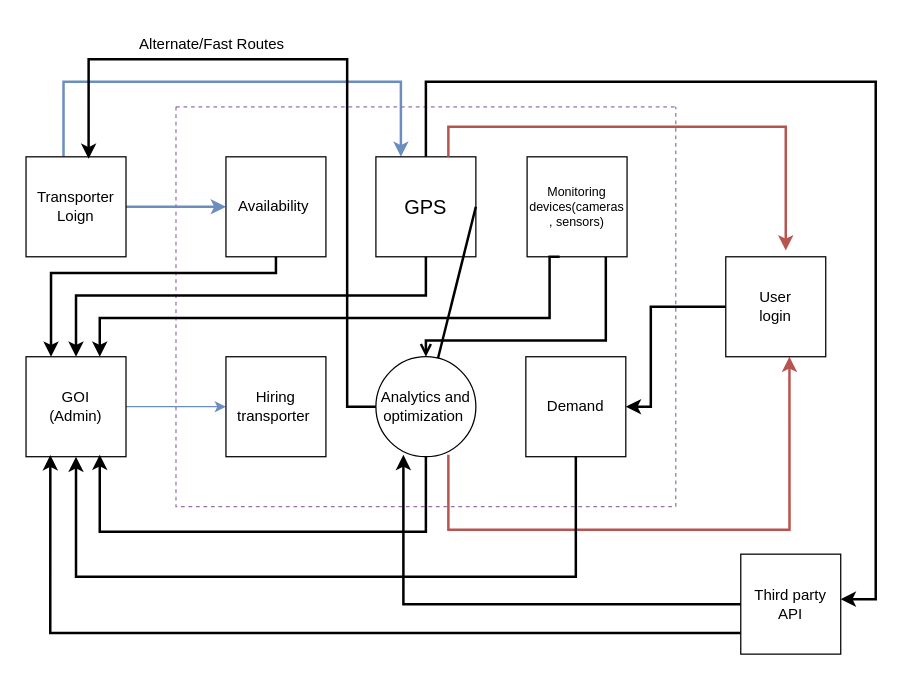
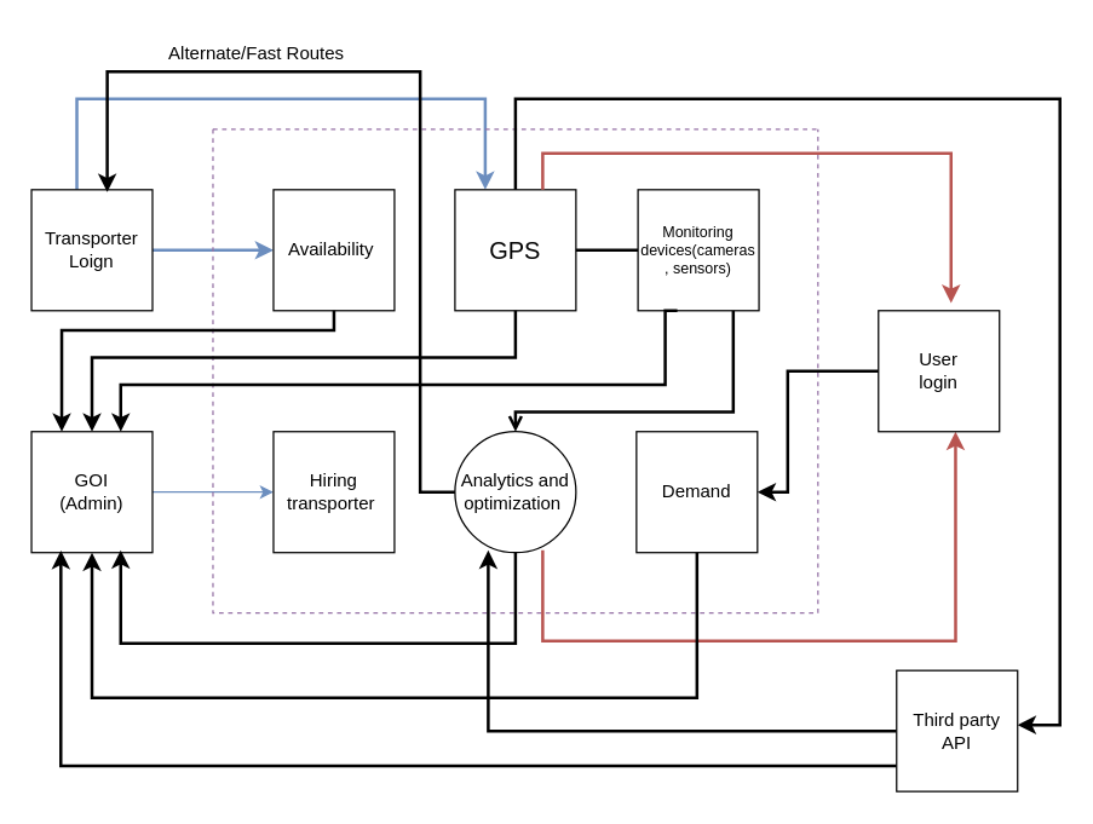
  <mxCell id="0" />
  <mxCell id="1" parent="0" />
  <mxCell id="2" style="edgeStyle=orthogonalEdgeStyle;rounded=0;orthogonalLoop=1;jettySize=auto;html=1;entryX=0;entryY=0.5;entryDx=0;entryDy=0;fillColor=#dae8fc;strokeColor=#6c8ebf;strokeWidth=2;" parent="1" source="4" target="8" edge="1"><mxGeometry relative="1" as="geometry" /></mxCell>
  <mxCell id="3" style="edgeStyle=orthogonalEdgeStyle;rounded=0;orthogonalLoop=1;jettySize=auto;html=1;entryX=0.25;entryY=0;entryDx=0;entryDy=0;fillColor=#dae8fc;strokeColor=#6c8ebf;strokeWidth=2;" parent="1" source="4" target="11" edge="1"><mxGeometry relative="1" as="geometry"><Array as="points"><mxPoint x="50" y="65" /><mxPoint x="320" y="65" /></Array></mxGeometry></mxCell>
  <mxCell id="4" value="Transporter&lt;br&gt;Loign" style="whiteSpace=wrap;html=1;aspect=fixed;" parent="1" vertex="1"><mxGeometry x="20" y="125" width="80" height="80" as="geometry" /></mxCell>
  <mxCell id="5" style="edgeStyle=orthogonalEdgeStyle;rounded=0;orthogonalLoop=1;jettySize=auto;html=1;entryX=0;entryY=0.5;entryDx=0;entryDy=0;fillColor=#dae8fc;strokeColor=#6c8ebf;" parent="1" source="6" target="9" edge="1"><mxGeometry relative="1" as="geometry" /></mxCell>
  <mxCell id="6" value="GOI&lt;br&gt;(Admin)" style="whiteSpace=wrap;html=1;aspect=fixed;" parent="1" vertex="1"><mxGeometry x="20" y="285" width="80" height="80" as="geometry" /></mxCell>
  <mxCell id="7" value="" style="swimlane;startSize=0;fillColor=#e1d5e7;strokeColor=#9673a6;strokeWidth=1;dashed=1;" parent="1" vertex="1"><mxGeometry x="140" y="85" width="400" height="320" as="geometry" /></mxCell>
  <mxCell id="8" value="Availability&amp;nbsp;" style="whiteSpace=wrap;html=1;aspect=fixed;" parent="7" vertex="1"><mxGeometry x="40" y="40" width="80" height="80" as="geometry" /></mxCell>
  <mxCell id="9" value="Hiring transporter&amp;nbsp;" style="whiteSpace=wrap;html=1;aspect=fixed;" parent="7" vertex="1"><mxGeometry x="40" y="200" width="80" height="80" as="geometry" /></mxCell>
  <mxCell id="10" value="Demand" style="whiteSpace=wrap;html=1;aspect=fixed;" parent="7" vertex="1"><mxGeometry x="280" y="200" width="80" height="80" as="geometry" /></mxCell>
  <mxCell id="11" value="GPS" style="whiteSpace=wrap;html=1;aspect=fixed;fontSize=16;" parent="7" vertex="1"><mxGeometry x="160" y="40" width="80" height="80" as="geometry" /></mxCell>
  <mxCell id="12" style="edgeStyle=orthogonalEdgeStyle;rounded=0;orthogonalLoop=1;jettySize=auto;html=1;entryX=0.5;entryY=0;entryDx=0;entryDy=0;strokeWidth=2;endArrow=open;" parent="7" source="13" target="15" edge="1"><mxGeometry relative="1" as="geometry"><Array as="points"><mxPoint x="344" y="187" /><mxPoint x="200" y="187" /></Array></mxGeometry></mxCell>
  <mxCell id="13" value="Monitoring devices(cameras , sensors)" style="whiteSpace=wrap;html=1;aspect=fixed;fontSize=10;align=center;verticalAlign=middle;" parent="7" vertex="1"><mxGeometry x="281" y="40" width="80" height="80" as="geometry" /></mxCell>
- <mxCell id="14" value="" style="endArrow=none;html=1;rounded=0;exitX=1;exitY=0.5;exitDx=0;exitDy=0;strokeWidth=2;" parent="7" source="11" target="15" edge="1"><mxGeometry width="50" height="50" relative="1" as="geometry"><mxPoint x="220" y="170" as="sourcePoint" /><mxPoint x="270" y="120" as="targetPoint" /></mxGeometry></mxCell>
+ <mxCell id="14" value="" style="endArrow=none;html=1;rounded=0;entryX=0;entryY=0.5;entryDx=0;entryDy=0;exitX=1;exitY=0.5;exitDx=0;exitDy=0;strokeWidth=2;" parent="7" source="11" target="13" edge="1"><mxGeometry width="50" height="50" relative="1" as="geometry"><mxPoint x="220" y="170" as="sourcePoint" /><mxPoint x="270" y="120" as="targetPoint" /></mxGeometry></mxCell>
  <mxCell id="15" value="Analytics and optimization&amp;nbsp;" style="ellipse;whiteSpace=wrap;html=1;aspect=fixed;" parent="7" vertex="1"><mxGeometry x="160" y="200" width="80" height="80" as="geometry" /></mxCell>
  <mxCell id="16" style="edgeStyle=orthogonalEdgeStyle;rounded=0;orthogonalLoop=1;jettySize=auto;html=1;entryX=0.75;entryY=0;entryDx=0;entryDy=0;strokeWidth=2;" parent="7" edge="1"><mxGeometry relative="1" as="geometry"><mxPoint x="307.0" y="120" as="sourcePoint" /><mxPoint x="-61.0" y="200" as="targetPoint" /><Array as="points"><mxPoint x="299" y="120" /><mxPoint x="299" y="169" /><mxPoint x="-61" y="169" /></Array></mxGeometry></mxCell>
  <mxCell id="17" style="edgeStyle=elbowEdgeStyle;rounded=0;orthogonalLoop=1;jettySize=auto;html=1;elbow=vertical;exitX=0.5;exitY=1;exitDx=0;exitDy=0;strokeWidth=2;" edge="1" parent="7" source="15"><mxGeometry relative="1" as="geometry"><mxPoint x="219" y="278.4" as="sourcePoint" /><mxPoint x="-61" y="278.4" as="targetPoint" /><Array as="points"><mxPoint x="74" y="340" /></Array></mxGeometry></mxCell>
  <mxCell id="18" style="edgeStyle=orthogonalEdgeStyle;rounded=0;orthogonalLoop=1;jettySize=auto;html=1;entryX=0.637;entryY=1.02;entryDx=0;entryDy=0;entryPerimeter=0;fillColor=#f8cecc;strokeColor=#b85450;strokeWidth=2;" parent="7" edge="1"><mxGeometry relative="1" as="geometry"><Array as="points"><mxPoint x="218" y="338.4" /><mxPoint x="491" y="338.4" /></Array><mxPoint x="218" y="278.4" as="sourcePoint" /><mxPoint x="490.96" y="200" as="targetPoint" /></mxGeometry></mxCell>
  <mxCell id="19" style="edgeStyle=orthogonalEdgeStyle;rounded=0;orthogonalLoop=1;jettySize=auto;html=1;entryX=1;entryY=0.5;entryDx=0;entryDy=0;strokeWidth=2;" parent="1" source="20" target="10" edge="1"><mxGeometry relative="1" as="geometry"><Array as="points"><mxPoint x="520" y="245" /><mxPoint x="520" y="325" /></Array></mxGeometry></mxCell>
  <mxCell id="20" value="User&lt;br&gt;login" style="whiteSpace=wrap;html=1;aspect=fixed;" parent="1" vertex="1"><mxGeometry x="580" y="205" width="80" height="80" as="geometry" /></mxCell>
  <mxCell id="21" style="edgeStyle=orthogonalEdgeStyle;rounded=0;orthogonalLoop=1;jettySize=auto;html=1;entryX=0.5;entryY=1;entryDx=0;entryDy=0;exitX=0.5;exitY=1;exitDx=0;exitDy=0;strokeWidth=2;" parent="1" source="10" target="6" edge="1"><mxGeometry relative="1" as="geometry"><mxPoint x="430" y="405" as="sourcePoint" /><mxPoint x="110" y="485" as="targetPoint" /><Array as="points"><mxPoint x="460" y="461" /><mxPoint x="60" y="461" /></Array></mxGeometry></mxCell>
  <mxCell id="22" style="edgeStyle=orthogonalEdgeStyle;rounded=0;orthogonalLoop=1;jettySize=auto;html=1;entryX=0.243;entryY=0.984;entryDx=0;entryDy=0;entryPerimeter=0;strokeWidth=2;" parent="1" source="24" target="6" edge="1"><mxGeometry relative="1" as="geometry"><mxPoint x="0" y="325" as="targetPoint" /><Array as="points"><mxPoint x="39" y="506" /></Array></mxGeometry></mxCell>
  <mxCell id="23" style="edgeStyle=orthogonalEdgeStyle;rounded=0;orthogonalLoop=1;jettySize=auto;html=1;entryX=0.275;entryY=0.981;entryDx=0;entryDy=0;entryPerimeter=0;strokeWidth=2;" edge="1" parent="1" source="24" target="15"><mxGeometry relative="1" as="geometry"><Array as="points"><mxPoint x="322" y="483" /></Array></mxGeometry></mxCell>
  <mxCell id="24" value="Third party API" style="whiteSpace=wrap;html=1;aspect=fixed;" parent="1" vertex="1"><mxGeometry x="592" y="443" width="80" height="80" as="geometry" /></mxCell>
  <mxCell id="25" style="edgeStyle=orthogonalEdgeStyle;rounded=0;orthogonalLoop=1;jettySize=auto;html=1;strokeWidth=2;" parent="1" source="11" target="24" edge="1"><mxGeometry relative="1" as="geometry"><Array as="points"><mxPoint x="340" y="65" /><mxPoint x="700" y="65" /><mxPoint x="700" y="479" /></Array></mxGeometry></mxCell>
  <mxCell id="26" style="edgeStyle=orthogonalEdgeStyle;rounded=0;orthogonalLoop=1;jettySize=auto;html=1;exitX=0.5;exitY=1;exitDx=0;exitDy=0;entryX=0.25;entryY=0;entryDx=0;entryDy=0;strokeWidth=2;" parent="1" source="8" target="6" edge="1"><mxGeometry relative="1" as="geometry"><Array as="points"><mxPoint x="220" y="218" /><mxPoint x="40" y="218" /></Array></mxGeometry></mxCell>
  <mxCell id="27" style="edgeStyle=orthogonalEdgeStyle;rounded=0;orthogonalLoop=1;jettySize=auto;html=1;entryX=0.5;entryY=0;entryDx=0;entryDy=0;strokeWidth=2;" parent="1" source="11" target="6" edge="1"><mxGeometry relative="1" as="geometry"><Array as="points"><mxPoint x="340" y="236" /><mxPoint x="60" y="236" /></Array></mxGeometry></mxCell>
  <mxCell id="28" style="edgeStyle=orthogonalEdgeStyle;rounded=0;orthogonalLoop=1;jettySize=auto;html=1;fillColor=#f8cecc;strokeColor=#b85450;strokeWidth=2;" parent="1" source="11" edge="1"><mxGeometry relative="1" as="geometry"><mxPoint x="628" y="200" as="targetPoint" /><Array as="points"><mxPoint x="358" y="101" /><mxPoint x="628" y="101" /></Array></mxGeometry></mxCell>
  <mxCell id="29" style="edgeStyle=orthogonalEdgeStyle;rounded=0;orthogonalLoop=1;jettySize=auto;html=1;entryX=0.626;entryY=0.02;entryDx=0;entryDy=0;entryPerimeter=0;strokeWidth=2;" edge="1" parent="1" source="15" target="4"><mxGeometry relative="1" as="geometry"><Array as="points"><mxPoint x="277" y="325" /><mxPoint x="277" y="47" /><mxPoint x="70" y="47" /></Array></mxGeometry></mxCell>
  <mxCell id="30" value="Alternate/Fast Routes" style="text;html=1;strokeColor=none;fillColor=none;align=center;verticalAlign=middle;whiteSpace=wrap;rounded=0;" vertex="1" parent="1"><mxGeometry x="88" y="20" width="162" height="30" as="geometry" /></mxCell>
